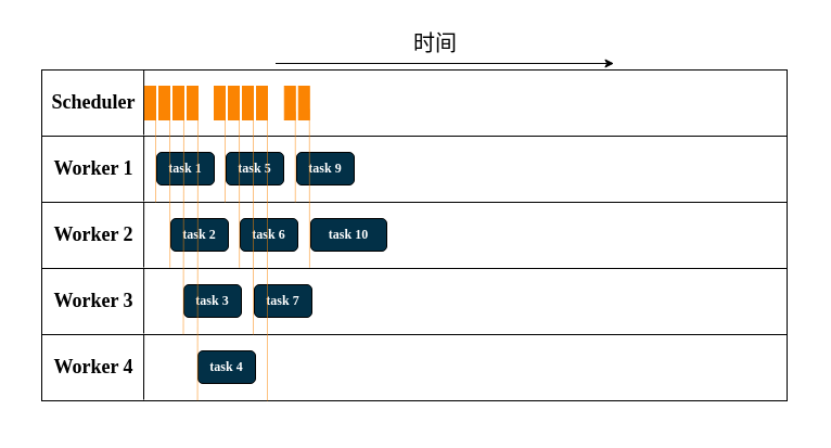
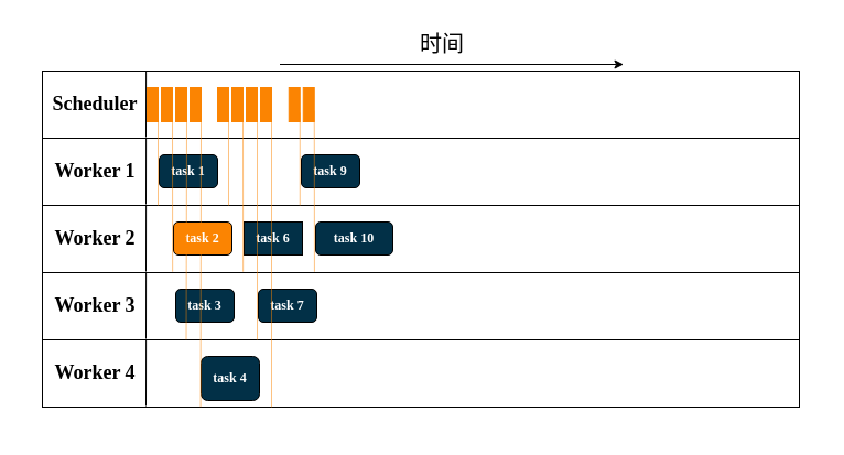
  <mxCell id="0" />
  <mxCell id="1" parent="0" />
  <mxCell id="2" value="" style="rounded=0;whiteSpace=wrap;html=1;strokeColor=none;fillColor=none;" parent="1" vertex="1"><mxGeometry x="20" y="20" width="724" height="371" as="geometry" /></mxCell>
  <mxCell id="3" value="" style="rounded=0;whiteSpace=wrap;html=1;" parent="1" vertex="1"><mxGeometry x="38" y="64" width="687" height="61" as="geometry" /></mxCell>
  <mxCell id="4" value="&lt;font style=&quot;font-size: 18px;&quot; face=&quot;Times New Roman&quot;&gt;&lt;b&gt;Scheduler&lt;/b&gt;&lt;br&gt;&lt;/font&gt;" style="text;html=1;strokeColor=none;fillColor=none;align=center;verticalAlign=middle;whiteSpace=wrap;rounded=0;" parent="1" vertex="1"><mxGeometry x="35" y="79" width="102" height="30" as="geometry" /></mxCell>
  <mxCell id="5" value="" style="endArrow=none;html=1;rounded=0;entryX=0.137;entryY=0;entryDx=0;entryDy=0;entryPerimeter=0;" parent="1" target="3" edge="1"><mxGeometry width="50" height="50" relative="1" as="geometry"><mxPoint x="132" y="124" as="sourcePoint" /><mxPoint x="131.003" y="65.32" as="targetPoint" /></mxGeometry></mxCell>
  <mxCell id="6" value="" style="rounded=0;whiteSpace=wrap;html=1;" parent="1" vertex="1"><mxGeometry x="38" y="125" width="687" height="61" as="geometry" /></mxCell>
  <mxCell id="7" value="&lt;font style=&quot;font-size: 18px;&quot; face=&quot;Times New Roman&quot;&gt;&lt;b&gt;Worker 1&lt;/b&gt;&lt;br&gt;&lt;/font&gt;" style="text;html=1;strokeColor=none;fillColor=none;align=center;verticalAlign=middle;whiteSpace=wrap;rounded=0;" parent="1" vertex="1"><mxGeometry x="35" y="140" width="102" height="30" as="geometry" /></mxCell>
  <mxCell id="8" value="" style="endArrow=none;html=1;rounded=0;entryX=0.137;entryY=0;entryDx=0;entryDy=0;entryPerimeter=0;" parent="1" target="6" edge="1"><mxGeometry width="50" height="50" relative="1" as="geometry"><mxPoint x="132" y="185" as="sourcePoint" /><mxPoint x="131.003" y="126.32" as="targetPoint" /></mxGeometry></mxCell>
  <mxCell id="9" value="&lt;font color=&quot;#ffffff&quot; face=&quot;Times New Roman&quot;&gt;&lt;b&gt;task 1&lt;/b&gt;&lt;/font&gt;" style="rounded=1;whiteSpace=wrap;html=1;fillColor=#023047;" parent="1" vertex="1"><mxGeometry x="144" y="140" width="53" height="30" as="geometry" /></mxCell>
- <mxCell id="10" value="&lt;font color=&quot;#ffffff&quot; face=&quot;Times New Roman&quot;&gt;&lt;b&gt;task 5&lt;/b&gt;&lt;/font&gt;" style="rounded=1;whiteSpace=wrap;html=1;fillColor=#023047;" parent="1" vertex="1"><mxGeometry x="208" y="140" width="53" height="30" as="geometry" /></mxCell>
  <mxCell id="11" value="&lt;font color=&quot;#ffffff&quot; face=&quot;Times New Roman&quot;&gt;&lt;b&gt;task 9&lt;br&gt;&lt;/b&gt;&lt;/font&gt;" style="rounded=1;whiteSpace=wrap;html=1;fillColor=#023047;" parent="1" vertex="1"><mxGeometry x="273" y="140" width="53" height="30" as="geometry" /></mxCell>
  <mxCell id="12" value="" style="rounded=0;whiteSpace=wrap;html=1;" parent="1" vertex="1"><mxGeometry x="38" y="186" width="687" height="61" as="geometry" /></mxCell>
  <mxCell id="13" value="&lt;font style=&quot;font-size: 18px;&quot; face=&quot;Times New Roman&quot;&gt;&lt;b&gt;Worker 2&lt;/b&gt;&lt;br&gt;&lt;/font&gt;" style="text;html=1;strokeColor=none;fillColor=none;align=center;verticalAlign=middle;whiteSpace=wrap;rounded=0;" parent="1" vertex="1"><mxGeometry x="35" y="201" width="102" height="30" as="geometry" /></mxCell>
  <mxCell id="14" value="" style="endArrow=none;html=1;rounded=0;entryX=0.137;entryY=0;entryDx=0;entryDy=0;entryPerimeter=0;" parent="1" target="12" edge="1"><mxGeometry width="50" height="50" relative="1" as="geometry"><mxPoint x="132" y="246" as="sourcePoint" /><mxPoint x="131.003" y="187.32" as="targetPoint" /></mxGeometry></mxCell>
- <mxCell id="15" value="&lt;font color=&quot;#ffffff&quot; face=&quot;Times New Roman&quot;&gt;&lt;b&gt;task 2&lt;/b&gt;&lt;/font&gt;" style="rounded=1;whiteSpace=wrap;html=1;fillColor=#023047;" parent="1" vertex="1"><mxGeometry x="157" y="201" width="53" height="30" as="geometry" /></mxCell>
- <mxCell id="16" value="&lt;font color=&quot;#ffffff&quot; face=&quot;Times New Roman&quot;&gt;&lt;b&gt;task 6&lt;/b&gt;&lt;/font&gt;" style="rounded=1;whiteSpace=wrap;html=1;fillColor=#023047;" parent="1" vertex="1"><mxGeometry x="221" y="201" width="53" height="30" as="geometry" /></mxCell>
+ <mxCell id="15" value="&lt;font color=&quot;#ffffff&quot; face=&quot;Times New Roman&quot;&gt;&lt;b&gt;task 2&lt;/b&gt;&lt;/font&gt;" style="rounded=1;whiteSpace=wrap;html=1;fillColor=#fb8402;" parent="1" vertex="1"><mxGeometry x="157" y="201" width="53" height="30" as="geometry" /></mxCell>
+ <mxCell id="16" value="&lt;font color=&quot;#ffffff&quot; face=&quot;Times New Roman&quot;&gt;&lt;b&gt;task 6&lt;/b&gt;&lt;/font&gt;" style="whiteSpace=wrap;html=1;fillColor=#023047;rounded=0;" parent="1" vertex="1"><mxGeometry x="221" y="201" width="53" height="30" as="geometry" /></mxCell>
  <mxCell id="17" value="&lt;font color=&quot;#ffffff&quot; face=&quot;Times New Roman&quot;&gt;&lt;b&gt;task 10&lt;br&gt;&lt;/b&gt;&lt;/font&gt;" style="rounded=1;whiteSpace=wrap;html=1;fillColor=#023047;" parent="1" vertex="1"><mxGeometry x="286" y="201" width="70" height="30" as="geometry" /></mxCell>
  <mxCell id="18" value="" style="rounded=0;whiteSpace=wrap;html=1;" parent="1" vertex="1"><mxGeometry x="38" y="247" width="687" height="61" as="geometry" /></mxCell>
  <mxCell id="19" value="&lt;font style=&quot;font-size: 18px;&quot; face=&quot;Times New Roman&quot;&gt;&lt;b&gt;Worker 3&lt;/b&gt;&lt;br&gt;&lt;/font&gt;" style="text;html=1;strokeColor=none;fillColor=none;align=center;verticalAlign=middle;whiteSpace=wrap;rounded=0;" parent="1" vertex="1"><mxGeometry x="35" y="262" width="102" height="30" as="geometry" /></mxCell>
  <mxCell id="20" value="" style="endArrow=none;html=1;rounded=0;entryX=0.137;entryY=0;entryDx=0;entryDy=0;entryPerimeter=0;" parent="1" target="18" edge="1"><mxGeometry width="50" height="50" relative="1" as="geometry"><mxPoint x="132" y="307" as="sourcePoint" /><mxPoint x="131.003" y="248.32" as="targetPoint" /></mxGeometry></mxCell>
- <mxCell id="21" value="&lt;font color=&quot;#ffffff&quot; face=&quot;Times New Roman&quot;&gt;&lt;b&gt;task 3&lt;/b&gt;&lt;/font&gt;" style="rounded=1;whiteSpace=wrap;html=1;fillColor=#023047;" parent="1" vertex="1"><mxGeometry x="169" y="262" width="53" height="30" as="geometry" /></mxCell>
+ <mxCell id="21" value="&lt;font color=&quot;#ffffff&quot; face=&quot;Times New Roman&quot;&gt;&lt;b&gt;task 3&lt;/b&gt;&lt;/font&gt;" style="rounded=1;whiteSpace=wrap;html=1;fillColor=#023047;" parent="1" vertex="1"><mxGeometry x="159" y="262" width="53" height="30" as="geometry" /></mxCell>
  <mxCell id="22" value="&lt;font color=&quot;#ffffff&quot; face=&quot;Times New Roman&quot;&gt;&lt;b&gt;task 7&lt;/b&gt;&lt;/font&gt;" style="rounded=1;whiteSpace=wrap;html=1;fillColor=#023047;" parent="1" vertex="1"><mxGeometry x="234" y="262" width="53" height="30" as="geometry" /></mxCell>
  <mxCell id="23" value="" style="rounded=0;whiteSpace=wrap;html=1;" parent="1" vertex="1"><mxGeometry x="38" y="308" width="687" height="61" as="geometry" /></mxCell>
  <mxCell id="24" value="&lt;font style=&quot;font-size: 18px;&quot; face=&quot;Times New Roman&quot;&gt;&lt;b&gt;Worker 4&lt;/b&gt;&lt;br&gt;&lt;/font&gt;" style="text;html=1;strokeColor=none;fillColor=none;align=center;verticalAlign=middle;whiteSpace=wrap;rounded=0;" parent="1" vertex="1"><mxGeometry x="35" y="323" width="102" height="30" as="geometry" /></mxCell>
  <mxCell id="25" value="" style="endArrow=none;html=1;rounded=0;entryX=0.137;entryY=0;entryDx=0;entryDy=0;entryPerimeter=0;" parent="1" target="23" edge="1"><mxGeometry width="50" height="50" relative="1" as="geometry"><mxPoint x="132" y="368" as="sourcePoint" /><mxPoint x="131.003" y="309.32" as="targetPoint" /></mxGeometry></mxCell>
- <mxCell id="26" value="&lt;font color=&quot;#ffffff&quot; face=&quot;Times New Roman&quot;&gt;&lt;b&gt;task 4&lt;/b&gt;&lt;/font&gt;" style="rounded=1;whiteSpace=wrap;html=1;fillColor=#023047;" parent="1" vertex="1"><mxGeometry x="182" y="323" width="53" height="30" as="geometry" /></mxCell>
+ <mxCell id="26" value="&lt;font color=&quot;#ffffff&quot; face=&quot;Times New Roman&quot;&gt;&lt;b&gt;task 4&lt;/b&gt;&lt;/font&gt;" style="rounded=1;whiteSpace=wrap;html=1;fillColor=#023047;" parent="1" vertex="1"><mxGeometry x="182" y="323" width="53" height="40" as="geometry" /></mxCell>
  <mxCell id="27" value="" style="rounded=0;whiteSpace=wrap;html=1;fillColor=#FB8402;strokeColor=#FB8402;" parent="1" vertex="1"><mxGeometry x="133" y="79" width="10" height="31" as="geometry" /></mxCell>
  <mxCell id="28" value="" style="endArrow=none;html=1;rounded=0;strokeColor=#FB8402;strokeWidth=0.5;" parent="1" edge="1"><mxGeometry width="50" height="50" relative="1" as="geometry"><mxPoint x="143" y="186" as="sourcePoint" /><mxPoint x="143" y="102" as="targetPoint" /></mxGeometry></mxCell>
  <mxCell id="29" value="" style="rounded=0;whiteSpace=wrap;html=1;fillColor=#FB8402;strokeColor=#FB8402;" parent="1" vertex="1"><mxGeometry x="146" y="79" width="10" height="31" as="geometry" /></mxCell>
  <mxCell id="30" value="" style="endArrow=none;html=1;rounded=0;strokeColor=#FB8402;strokeWidth=0.5;exitX=0.172;exitY=1.02;exitDx=0;exitDy=0;exitPerimeter=0;" parent="1" edge="1"><mxGeometry width="50" height="50" relative="1" as="geometry"><mxPoint x="156.164" y="246.22" as="sourcePoint" /><mxPoint x="156" y="100" as="targetPoint" /></mxGeometry></mxCell>
  <mxCell id="31" value="" style="rounded=0;whiteSpace=wrap;html=1;fillColor=#FB8402;strokeColor=#FB8402;" parent="1" vertex="1"><mxGeometry x="159" y="79" width="10" height="31" as="geometry" /></mxCell>
  <mxCell id="32" value="" style="endArrow=none;html=1;rounded=0;strokeColor=#FB8402;strokeWidth=0.5;exitX=0.19;exitY=0.997;exitDx=0;exitDy=0;exitPerimeter=0;" parent="1" source="18" edge="1"><mxGeometry width="50" height="50" relative="1" as="geometry"><mxPoint x="169" y="186" as="sourcePoint" /><mxPoint x="169" y="102" as="targetPoint" /></mxGeometry></mxCell>
  <mxCell id="33" value="" style="rounded=0;whiteSpace=wrap;html=1;fillColor=#FB8402;strokeColor=#FB8402;" parent="1" vertex="1"><mxGeometry x="172" y="79" width="10" height="31" as="geometry" /></mxCell>
  <mxCell id="34" value="" style="endArrow=none;html=1;rounded=0;strokeColor=#FB8402;strokeWidth=0.5;exitX=0.209;exitY=0.996;exitDx=0;exitDy=0;exitPerimeter=0;" parent="1" source="23" edge="1"><mxGeometry width="50" height="50" relative="1" as="geometry"><mxPoint x="182" y="186" as="sourcePoint" /><mxPoint x="182" y="102" as="targetPoint" /></mxGeometry></mxCell>
  <mxCell id="35" value="" style="rounded=0;whiteSpace=wrap;html=1;fillColor=#FB8402;strokeColor=#FB8402;" parent="1" vertex="1"><mxGeometry x="197" y="79" width="10" height="31" as="geometry" /></mxCell>
  <mxCell id="36" value="" style="endArrow=none;html=1;rounded=0;strokeColor=#FB8402;strokeWidth=0.5;" parent="1" edge="1"><mxGeometry width="50" height="50" relative="1" as="geometry"><mxPoint x="207" y="186" as="sourcePoint" /><mxPoint x="207" y="102" as="targetPoint" /></mxGeometry></mxCell>
  <mxCell id="37" value="" style="rounded=0;whiteSpace=wrap;html=1;fillColor=#FB8402;strokeColor=#FB8402;" parent="1" vertex="1"><mxGeometry x="210" y="79" width="10" height="31" as="geometry" /></mxCell>
  <mxCell id="38" value="" style="endArrow=none;html=1;rounded=0;strokeColor=#FB8402;strokeWidth=0.5;exitX=0.172;exitY=1.02;exitDx=0;exitDy=0;exitPerimeter=0;" parent="1" edge="1"><mxGeometry width="50" height="50" relative="1" as="geometry"><mxPoint x="220.164" y="246.22" as="sourcePoint" /><mxPoint x="220" y="100" as="targetPoint" /></mxGeometry></mxCell>
  <mxCell id="39" value="" style="rounded=0;whiteSpace=wrap;html=1;fillColor=#FB8402;strokeColor=#FB8402;" parent="1" vertex="1"><mxGeometry x="223" y="79" width="10" height="31" as="geometry" /></mxCell>
  <mxCell id="40" value="" style="endArrow=none;html=1;rounded=0;strokeColor=#FB8402;strokeWidth=0.5;exitX=0.19;exitY=0.997;exitDx=0;exitDy=0;exitPerimeter=0;" parent="1" edge="1"><mxGeometry width="50" height="50" relative="1" as="geometry"><mxPoint x="233" y="308" as="sourcePoint" /><mxPoint x="233" y="102" as="targetPoint" /></mxGeometry></mxCell>
  <mxCell id="41" value="" style="rounded=0;whiteSpace=wrap;html=1;fillColor=#FB8402;strokeColor=#FB8402;" parent="1" vertex="1"><mxGeometry x="236" y="79" width="10" height="31" as="geometry" /></mxCell>
  <mxCell id="42" value="" style="endArrow=none;html=1;rounded=0;strokeColor=#FB8402;strokeWidth=0.5;exitX=0.209;exitY=0.996;exitDx=0;exitDy=0;exitPerimeter=0;" parent="1" edge="1"><mxGeometry width="50" height="50" relative="1" as="geometry"><mxPoint x="246" y="369" as="sourcePoint" /><mxPoint x="246" y="102" as="targetPoint" /></mxGeometry></mxCell>
  <mxCell id="43" value="" style="rounded=0;whiteSpace=wrap;html=1;fillColor=#FB8402;strokeColor=#FB8402;" parent="1" vertex="1"><mxGeometry x="261.76" y="79" width="10" height="31" as="geometry" /></mxCell>
  <mxCell id="44" value="" style="endArrow=none;html=1;rounded=0;strokeColor=#FB8402;strokeWidth=0.5;" parent="1" edge="1"><mxGeometry width="50" height="50" relative="1" as="geometry"><mxPoint x="271.76" y="186" as="sourcePoint" /><mxPoint x="271.76" y="102" as="targetPoint" /></mxGeometry></mxCell>
  <mxCell id="45" value="" style="rounded=0;whiteSpace=wrap;html=1;fillColor=#FB8402;strokeColor=#FB8402;" parent="1" vertex="1"><mxGeometry x="274.76" y="79" width="10" height="31" as="geometry" /></mxCell>
  <mxCell id="46" value="" style="endArrow=none;html=1;rounded=0;strokeColor=#FB8402;strokeWidth=0.5;exitX=0.172;exitY=1.02;exitDx=0;exitDy=0;exitPerimeter=0;" parent="1" edge="1"><mxGeometry width="50" height="50" relative="1" as="geometry"><mxPoint x="284.924" y="246.22" as="sourcePoint" /><mxPoint x="284.76" y="100" as="targetPoint" /></mxGeometry></mxCell>
  <mxCell id="47" value="时间" style="text;html=1;strokeColor=none;fillColor=none;align=center;verticalAlign=middle;whiteSpace=wrap;rounded=0;fontFamily=Times New Roman;fontSize=20;horizontal=1;" vertex="1" parent="1"><mxGeometry x="370.5" y="24" width="60" height="30" as="geometry" /></mxCell>
  <mxCell id="48" value="" style="endArrow=classic;html=1;rounded=0;fontSize=24;fontFamily=Times New Roman;" edge="1" parent="1"><mxGeometry width="50" height="50" relative="1" as="geometry"><mxPoint x="253.5" y="58" as="sourcePoint" /><mxPoint x="565.5" y="58" as="targetPoint" /></mxGeometry></mxCell>
